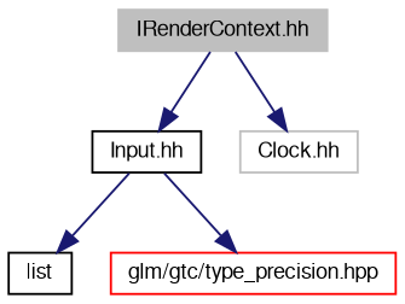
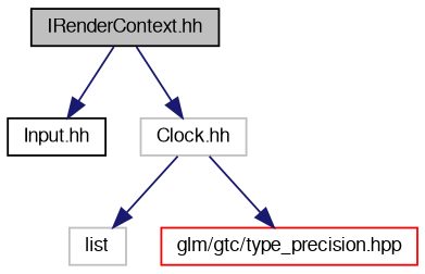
  digraph {
    node [color=black fillcolor=white fontname=FreeSans fontsize=10 shape=record style=filled]
    edge [color=midnightblue fontname=FreeSans fontsize=10 labelfontname=FreeSans labelfontsize=10 style=solid]
-   n1 [color=grey75 fillcolor=grey75 fontcolor=black height=0.2 label="IRenderContext.hh" width=0.4]
+   n1 [fillcolor=grey75 fontcolor=black height=0.2 label="IRenderContext.hh" width=0.4]
    n2 [height=0.2 label="Input.hh" width=0.4]
    n3 [color=grey75 height=0.2 label="Clock.hh" width=0.4]
-   n4 [height=0.2 label=list width=0.4]
+   n4 [color=grey75 height=0.2 label=list width=0.4]
    n5 [color=red height=0.2 label="glm/gtc/type_precision.hpp" width=0.4]
    n1 -> n2
    n1 -> n3
-   n2 -> n4
-   n2 -> n5
+   n3 -> n4
+   n3 -> n5
  }
